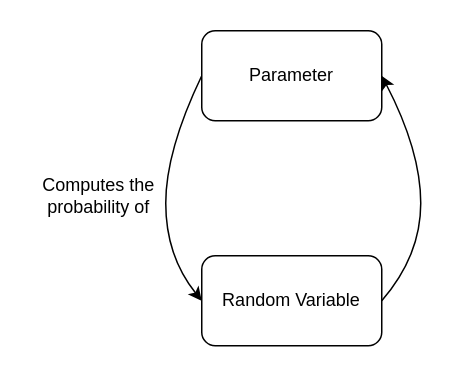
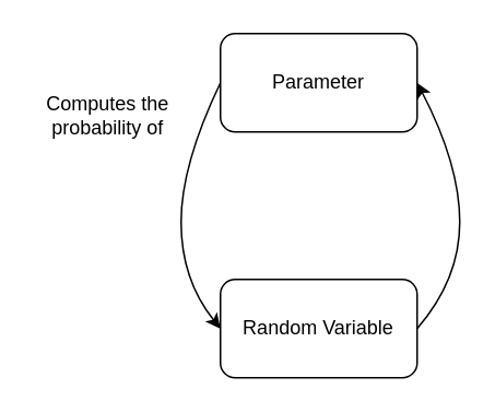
  <mxCell id="0" />
  <mxCell id="1" parent="0" />
  <mxCell id="2" value="" style="curved=1;endArrow=classic;html=1;entryX=1;entryY=0.5;entryDx=0;entryDy=0;" parent="1" edge="1"><mxGeometry width="50" height="50" relative="1" as="geometry"><mxPoint x="134" y="50" as="sourcePoint" /><mxPoint x="134" y="200" as="targetPoint" /><Array as="points"><mxPoint x="110" y="100" /><mxPoint x="110" y="170" /></Array></mxGeometry></mxCell>
  <mxCell id="3" value="Parameter" style="rounded=1;whiteSpace=wrap;html=1;" parent="1" vertex="1"><mxGeometry x="134" y="20" width="120" height="60" as="geometry" /></mxCell>
  <mxCell id="4" value="Random Variable" style="rounded=1;whiteSpace=wrap;html=1;" parent="1" vertex="1"><mxGeometry x="134" y="170" width="120" height="60" as="geometry" /></mxCell>
  <mxCell id="5" value="" style="curved=1;endArrow=classic;html=1;entryX=1;entryY=0.5;entryDx=0;entryDy=0;" parent="1" target="3" edge="1"><mxGeometry width="50" height="50" relative="1" as="geometry"><mxPoint x="254" y="200" as="sourcePoint" /><mxPoint x="290" y="150" as="targetPoint" /><Array as="points"><mxPoint x="280" y="170" /><mxPoint x="280" y="100" /></Array></mxGeometry></mxCell>
- <mxCell id="6" value="Computes the &lt;br&gt;probability of" style="text;html=1;align=center;verticalAlign=middle;resizable=0;points=[];autosize=1;" parent="1" vertex="1"><mxGeometry x="20" y="115" width="90" height="30" as="geometry" /></mxCell>
+ <mxCell id="6" value="Computes the &lt;br&gt;probability of" style="text;html=1;align=center;verticalAlign=middle;resizable=0;points=[];autosize=1;" parent="1" vertex="1"><mxGeometry x="20" y="55" width="90" height="30" as="geometry" /></mxCell>
